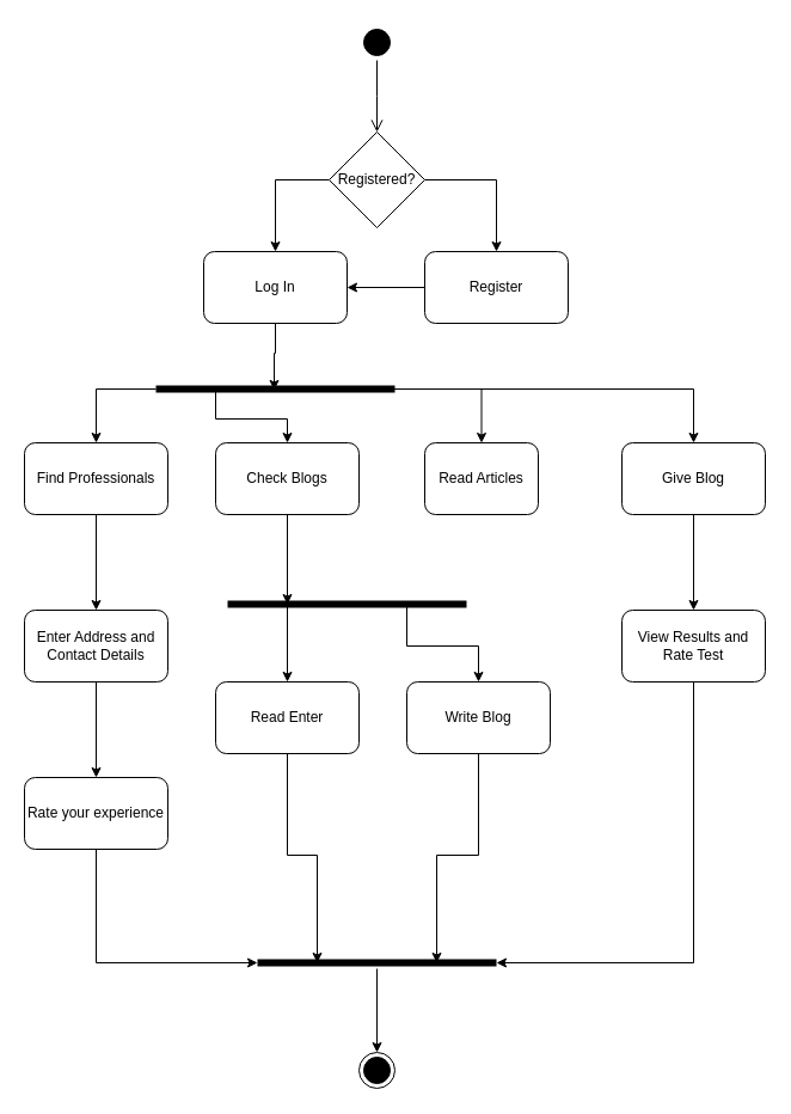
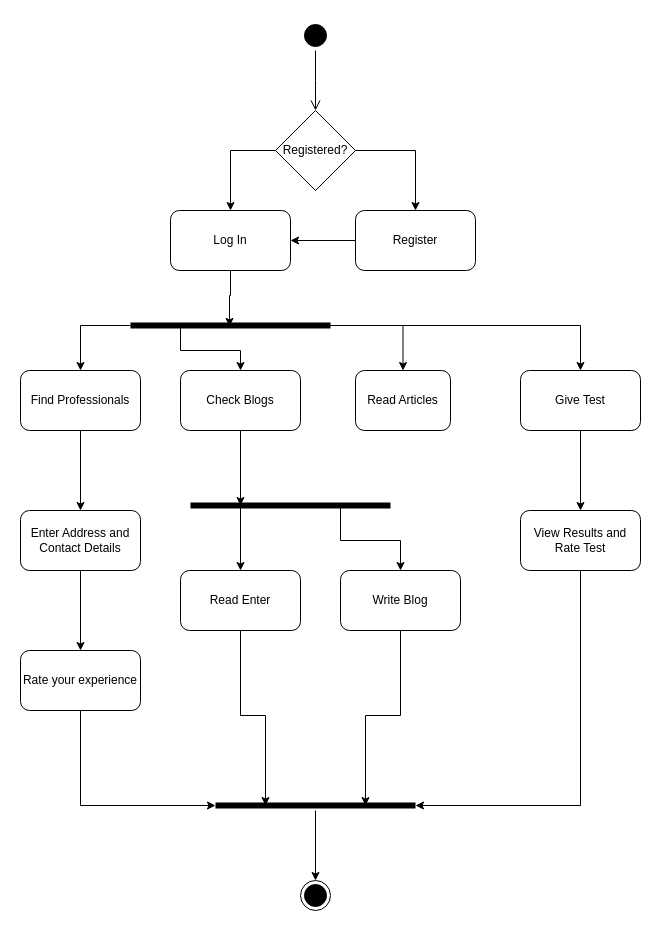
  <mxCell id="0" />
  <mxCell id="1" parent="0" />
  <mxCell id="2" value="" style="ellipse;html=1;shape=startState;fillColor=#000000;strokeColor=#000000;" vertex="1" parent="1"><mxGeometry x="300" y="20" width="30" height="30" as="geometry" /></mxCell>
  <mxCell id="3" value="" style="edgeStyle=orthogonalEdgeStyle;html=1;verticalAlign=bottom;endArrow=open;endSize=8;strokeColor=#000000;rounded=0;" edge="1" source="2" parent="1"><mxGeometry relative="1" as="geometry"><mxPoint x="315" y="110" as="targetPoint" /></mxGeometry></mxCell>
  <mxCell id="4" style="edgeStyle=orthogonalEdgeStyle;rounded=0;orthogonalLoop=1;jettySize=auto;html=1;exitX=0.5;exitY=1;exitDx=0;exitDy=0;entryX=0.495;entryY=0.589;entryDx=0;entryDy=0;entryPerimeter=0;" edge="1" parent="1" source="5" target="22"><mxGeometry relative="1" as="geometry" /></mxCell>
  <mxCell id="5" value="Log In" style="rounded=1;whiteSpace=wrap;html=1;" vertex="1" parent="1"><mxGeometry x="170" y="210" width="120" height="60" as="geometry" /></mxCell>
  <mxCell id="6" style="edgeStyle=orthogonalEdgeStyle;rounded=0;orthogonalLoop=1;jettySize=auto;html=1;exitX=0;exitY=0.5;exitDx=0;exitDy=0;entryX=1;entryY=0.5;entryDx=0;entryDy=0;" edge="1" parent="1" source="7" target="5"><mxGeometry relative="1" as="geometry" /></mxCell>
  <mxCell id="7" value="Register" style="rounded=1;whiteSpace=wrap;html=1;" vertex="1" parent="1"><mxGeometry x="355" y="210" width="120" height="60" as="geometry" /></mxCell>
  <mxCell id="8" style="edgeStyle=orthogonalEdgeStyle;rounded=0;orthogonalLoop=1;jettySize=auto;html=1;exitX=0;exitY=0.5;exitDx=0;exitDy=0;entryX=0.5;entryY=0;entryDx=0;entryDy=0;" edge="1" parent="1" source="10" target="5"><mxGeometry relative="1" as="geometry" /></mxCell>
  <mxCell id="9" style="edgeStyle=orthogonalEdgeStyle;rounded=0;orthogonalLoop=1;jettySize=auto;html=1;exitX=1;exitY=0.5;exitDx=0;exitDy=0;" edge="1" parent="1" source="10" target="7"><mxGeometry relative="1" as="geometry" /></mxCell>
  <mxCell id="10" value="Registered?" style="rhombus;whiteSpace=wrap;html=1;" vertex="1" parent="1"><mxGeometry x="275" y="110" width="80" height="80" as="geometry" /></mxCell>
  <mxCell id="11" value="" style="edgeStyle=orthogonalEdgeStyle;rounded=0;orthogonalLoop=1;jettySize=auto;html=1;" edge="1" parent="1" source="12" target="24"><mxGeometry relative="1" as="geometry" /></mxCell>
  <mxCell id="12" value="Find Professionals" style="rounded=1;whiteSpace=wrap;html=1;" vertex="1" parent="1"><mxGeometry x="20" y="370" width="120" height="60" as="geometry" /></mxCell>
  <mxCell id="13" style="edgeStyle=orthogonalEdgeStyle;rounded=0;orthogonalLoop=1;jettySize=auto;html=1;exitX=0.5;exitY=1;exitDx=0;exitDy=0;entryX=0.25;entryY=0.5;entryDx=0;entryDy=0;entryPerimeter=0;" edge="1" parent="1" source="14" target="31"><mxGeometry relative="1" as="geometry" /></mxCell>
  <mxCell id="14" value="Check Blogs" style="rounded=1;whiteSpace=wrap;html=1;" vertex="1" parent="1"><mxGeometry x="180" y="370" width="120" height="60" as="geometry" /></mxCell>
  <mxCell id="15" value="Read Articles" style="rounded=1;whiteSpace=wrap;html=1;" vertex="1" parent="1"><mxGeometry x="355" y="370" width="95" height="60" as="geometry" /></mxCell>
  <mxCell id="16" value="" style="edgeStyle=orthogonalEdgeStyle;rounded=0;orthogonalLoop=1;jettySize=auto;html=1;" edge="1" parent="1" source="17" target="28"><mxGeometry relative="1" as="geometry" /></mxCell>
- <mxCell id="17" value="Give Blog" style="rounded=1;whiteSpace=wrap;html=1;" vertex="1" parent="1"><mxGeometry x="520" y="370" width="120" height="60" as="geometry" /></mxCell>
+ <mxCell id="17" value="Give Test" style="rounded=1;whiteSpace=wrap;html=1;" vertex="1" parent="1"><mxGeometry x="520" y="370" width="120" height="60" as="geometry" /></mxCell>
  <mxCell id="18" style="edgeStyle=orthogonalEdgeStyle;rounded=0;orthogonalLoop=1;jettySize=auto;html=1;exitX=0;exitY=0.5;exitDx=0;exitDy=0;exitPerimeter=0;entryX=0.5;entryY=0;entryDx=0;entryDy=0;" edge="1" parent="1" source="22" target="12"><mxGeometry relative="1" as="geometry" /></mxCell>
  <mxCell id="19" style="edgeStyle=orthogonalEdgeStyle;rounded=0;orthogonalLoop=1;jettySize=auto;html=1;exitX=0.25;exitY=0.5;exitDx=0;exitDy=0;exitPerimeter=0;entryX=0.5;entryY=0;entryDx=0;entryDy=0;" edge="1" parent="1" source="22" target="14"><mxGeometry relative="1" as="geometry" /></mxCell>
  <mxCell id="20" style="edgeStyle=orthogonalEdgeStyle;rounded=0;orthogonalLoop=1;jettySize=auto;html=1;exitX=0.75;exitY=0.5;exitDx=0;exitDy=0;exitPerimeter=0;entryX=0.5;entryY=0;entryDx=0;entryDy=0;" edge="1" parent="1" source="22" target="15"><mxGeometry relative="1" as="geometry" /></mxCell>
  <mxCell id="21" style="edgeStyle=orthogonalEdgeStyle;rounded=0;orthogonalLoop=1;jettySize=auto;html=1;exitX=1;exitY=0.5;exitDx=0;exitDy=0;exitPerimeter=0;entryX=0.5;entryY=0;entryDx=0;entryDy=0;" edge="1" parent="1" source="22" target="17"><mxGeometry relative="1" as="geometry" /></mxCell>
  <mxCell id="22" value="" style="shape=line;html=1;strokeWidth=6;strokeColor=#000000;" vertex="1" parent="1"><mxGeometry x="130" y="320" width="200" height="10" as="geometry" /></mxCell>
  <mxCell id="23" value="" style="edgeStyle=orthogonalEdgeStyle;rounded=0;orthogonalLoop=1;jettySize=auto;html=1;" edge="1" parent="1" source="24" target="26"><mxGeometry relative="1" as="geometry" /></mxCell>
  <mxCell id="24" value="Enter Address and Contact Details" style="rounded=1;whiteSpace=wrap;html=1;" vertex="1" parent="1"><mxGeometry x="20" y="510" width="120" height="60" as="geometry" /></mxCell>
  <mxCell id="25" style="edgeStyle=orthogonalEdgeStyle;rounded=0;orthogonalLoop=1;jettySize=auto;html=1;exitX=0.5;exitY=1;exitDx=0;exitDy=0;entryX=0;entryY=0.5;entryDx=0;entryDy=0;entryPerimeter=0;" edge="1" parent="1" source="26" target="38"><mxGeometry relative="1" as="geometry" /></mxCell>
  <mxCell id="26" value="Rate your experience" style="rounded=1;whiteSpace=wrap;html=1;" vertex="1" parent="1"><mxGeometry x="20" y="650" width="120" height="60" as="geometry" /></mxCell>
  <mxCell id="27" style="edgeStyle=orthogonalEdgeStyle;rounded=0;orthogonalLoop=1;jettySize=auto;html=1;exitX=0.5;exitY=1;exitDx=0;exitDy=0;entryX=1;entryY=0.5;entryDx=0;entryDy=0;entryPerimeter=0;" edge="1" parent="1" source="28" target="38"><mxGeometry relative="1" as="geometry" /></mxCell>
  <mxCell id="28" value="View Results and Rate Test" style="rounded=1;whiteSpace=wrap;html=1;" vertex="1" parent="1"><mxGeometry x="520" y="510" width="120" height="60" as="geometry" /></mxCell>
  <mxCell id="29" style="edgeStyle=orthogonalEdgeStyle;rounded=0;orthogonalLoop=1;jettySize=auto;html=1;exitX=0.25;exitY=0.5;exitDx=0;exitDy=0;exitPerimeter=0;entryX=0.5;entryY=0;entryDx=0;entryDy=0;" edge="1" parent="1" source="31" target="35"><mxGeometry relative="1" as="geometry" /></mxCell>
  <mxCell id="30" style="edgeStyle=orthogonalEdgeStyle;rounded=0;orthogonalLoop=1;jettySize=auto;html=1;exitX=0.75;exitY=0.5;exitDx=0;exitDy=0;exitPerimeter=0;" edge="1" parent="1" source="31" target="33"><mxGeometry relative="1" as="geometry" /></mxCell>
  <mxCell id="31" value="" style="shape=line;html=1;strokeWidth=6;strokeColor=#000000;" vertex="1" parent="1"><mxGeometry x="190" y="500" width="200" height="10" as="geometry" /></mxCell>
  <mxCell id="32" style="edgeStyle=orthogonalEdgeStyle;rounded=0;orthogonalLoop=1;jettySize=auto;html=1;exitX=0.5;exitY=1;exitDx=0;exitDy=0;entryX=0.75;entryY=0.5;entryDx=0;entryDy=0;entryPerimeter=0;" edge="1" parent="1" source="33" target="38"><mxGeometry relative="1" as="geometry" /></mxCell>
  <mxCell id="33" value="Write Blog" style="rounded=1;whiteSpace=wrap;html=1;" vertex="1" parent="1"><mxGeometry x="340" y="570" width="120" height="60" as="geometry" /></mxCell>
  <mxCell id="34" style="edgeStyle=orthogonalEdgeStyle;rounded=0;orthogonalLoop=1;jettySize=auto;html=1;exitX=0.5;exitY=1;exitDx=0;exitDy=0;entryX=0.25;entryY=0.5;entryDx=0;entryDy=0;entryPerimeter=0;" edge="1" parent="1" source="35" target="38"><mxGeometry relative="1" as="geometry" /></mxCell>
  <mxCell id="35" value="Read Enter" style="rounded=1;whiteSpace=wrap;html=1;" vertex="1" parent="1"><mxGeometry x="180" y="570" width="120" height="60" as="geometry" /></mxCell>
  <mxCell id="36" value="" style="ellipse;html=1;shape=endState;fillColor=#000000;strokeColor=#000000;" vertex="1" parent="1"><mxGeometry x="300" y="880" width="30" height="30" as="geometry" /></mxCell>
  <mxCell id="37" value="" style="edgeStyle=orthogonalEdgeStyle;rounded=0;orthogonalLoop=1;jettySize=auto;html=1;" edge="1" parent="1" source="38" target="36"><mxGeometry relative="1" as="geometry" /></mxCell>
  <mxCell id="38" value="" style="shape=line;html=1;strokeWidth=6;strokeColor=#000000;" vertex="1" parent="1"><mxGeometry x="215" y="800" width="200" height="10" as="geometry" /></mxCell>
